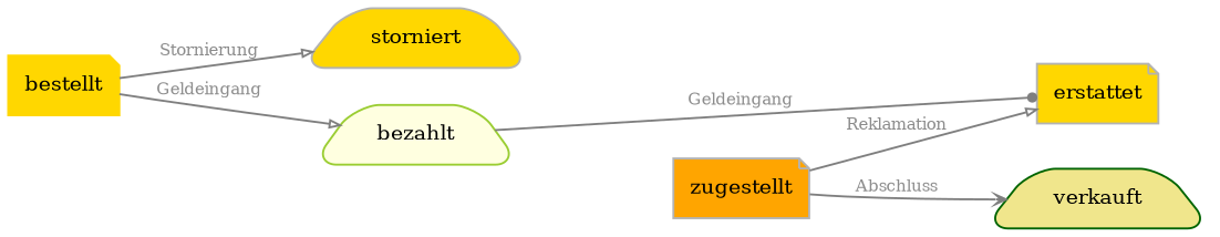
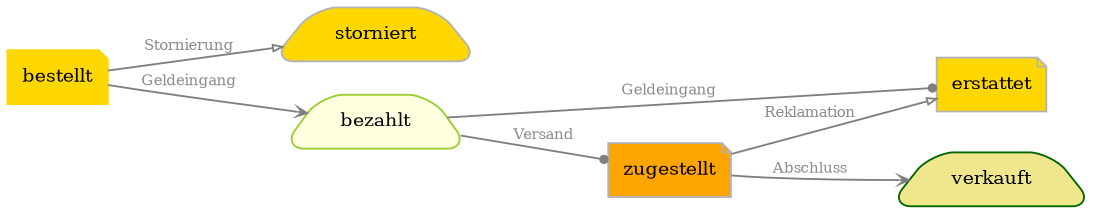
  digraph {
    rankdir=LR
    node [color=grey70 fillcolor=gold fontsize=10 shape=note style="filled,rounded"]
    edge [arrowhead=onormal arrowsize=0.5 color=grey50 fontcolor=gray55 fontsize=8]
    n1 [height=0.4 label=erstattet]
    n2 [height=0.4 label=storniert shape=trapezium]
    n3 [color=gold1 height=0.4 label=bestellt]
    n4 [color=yellowgreen fillcolor=lightyellow height=0.4 label=bezahlt shape=trapezium]
    n5 [fillcolor=orange height=0.4 label=zugestellt]
    n6 [color=darkgreen fillcolor=khaki height=0.4 label=verkauft shape=trapezium]
    n3 -> n2 [label=Stornierung]
-   n3 -> n4 [label=Geldeingang]
+   n3 -> n4 [arrowhead=vee label=Geldeingang]
    n4 -> n1 [arrowhead=dot label=Geldeingang]
+   n4 -> n5 [arrowhead=dot label=Versand]
    n5 -> n1 [label=Reklamation]
    n5 -> n6 [arrowhead=vee label=Abschluss]
  }
